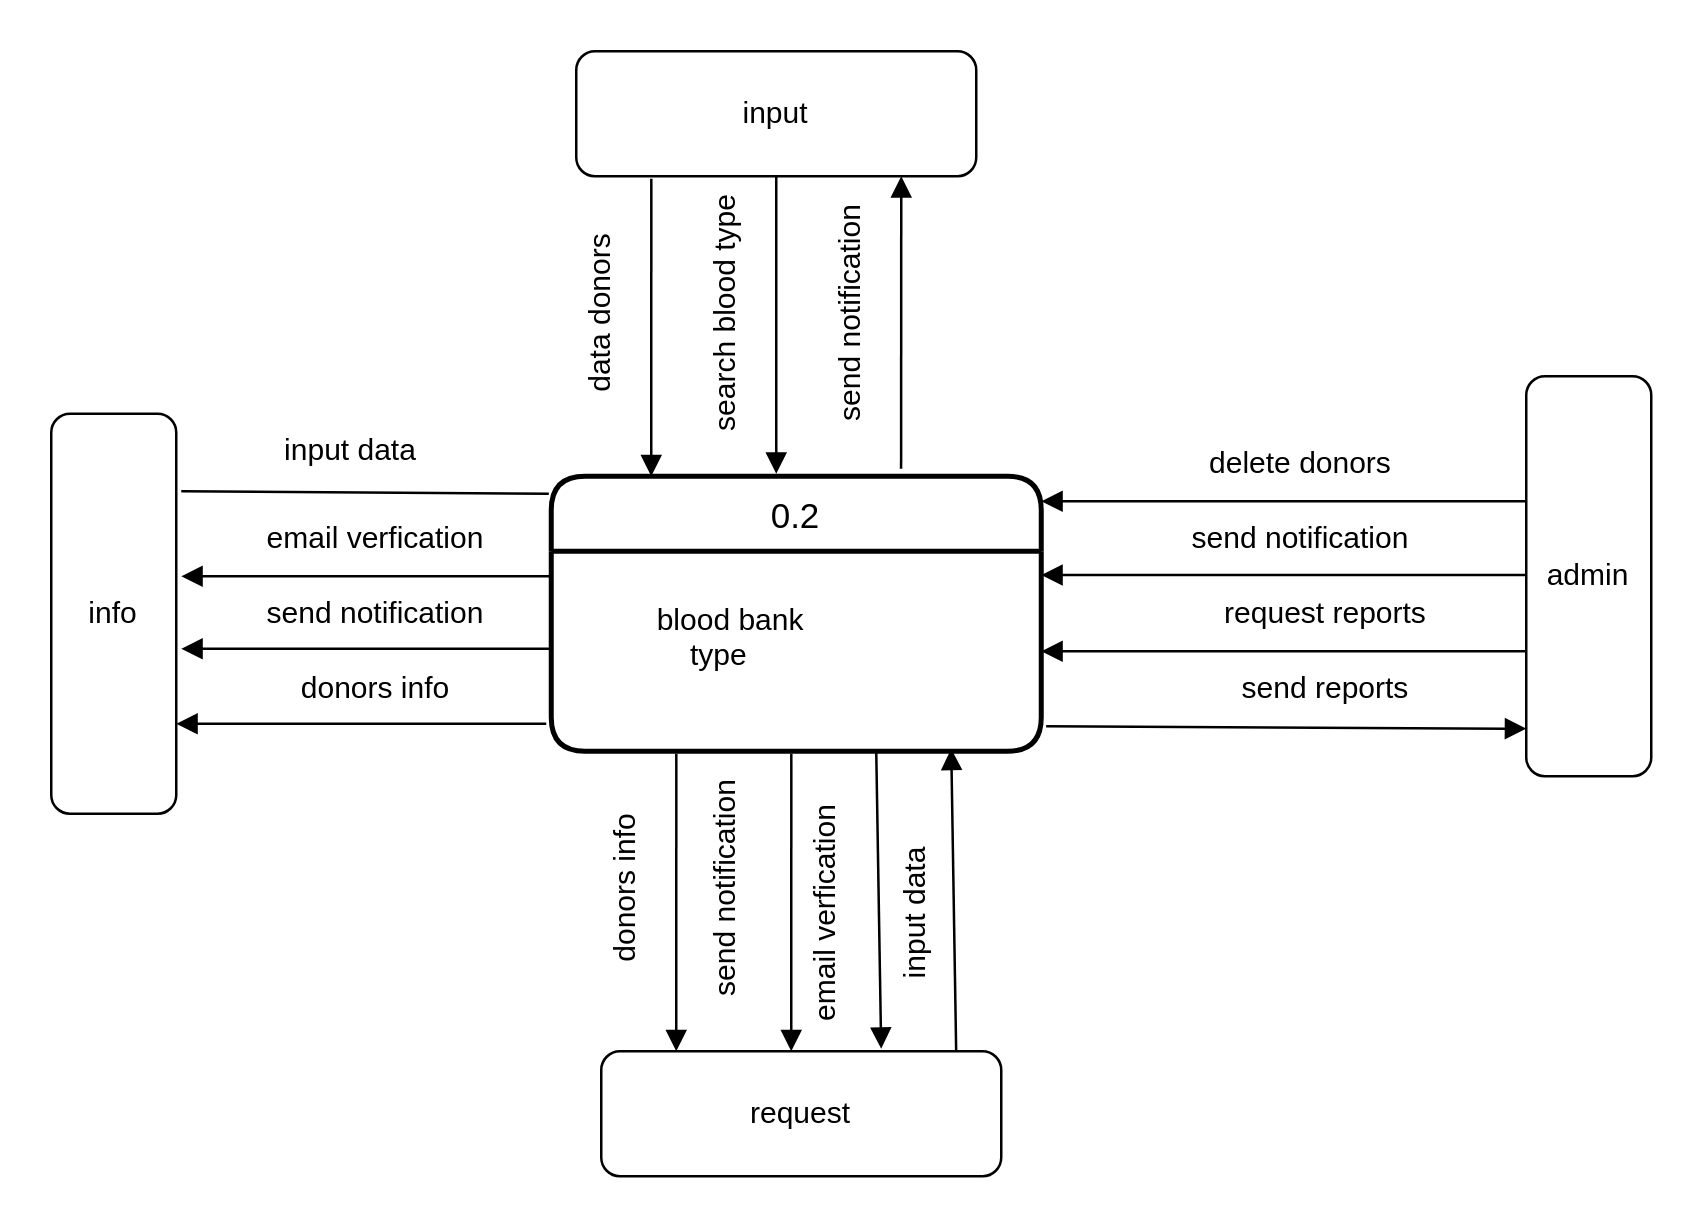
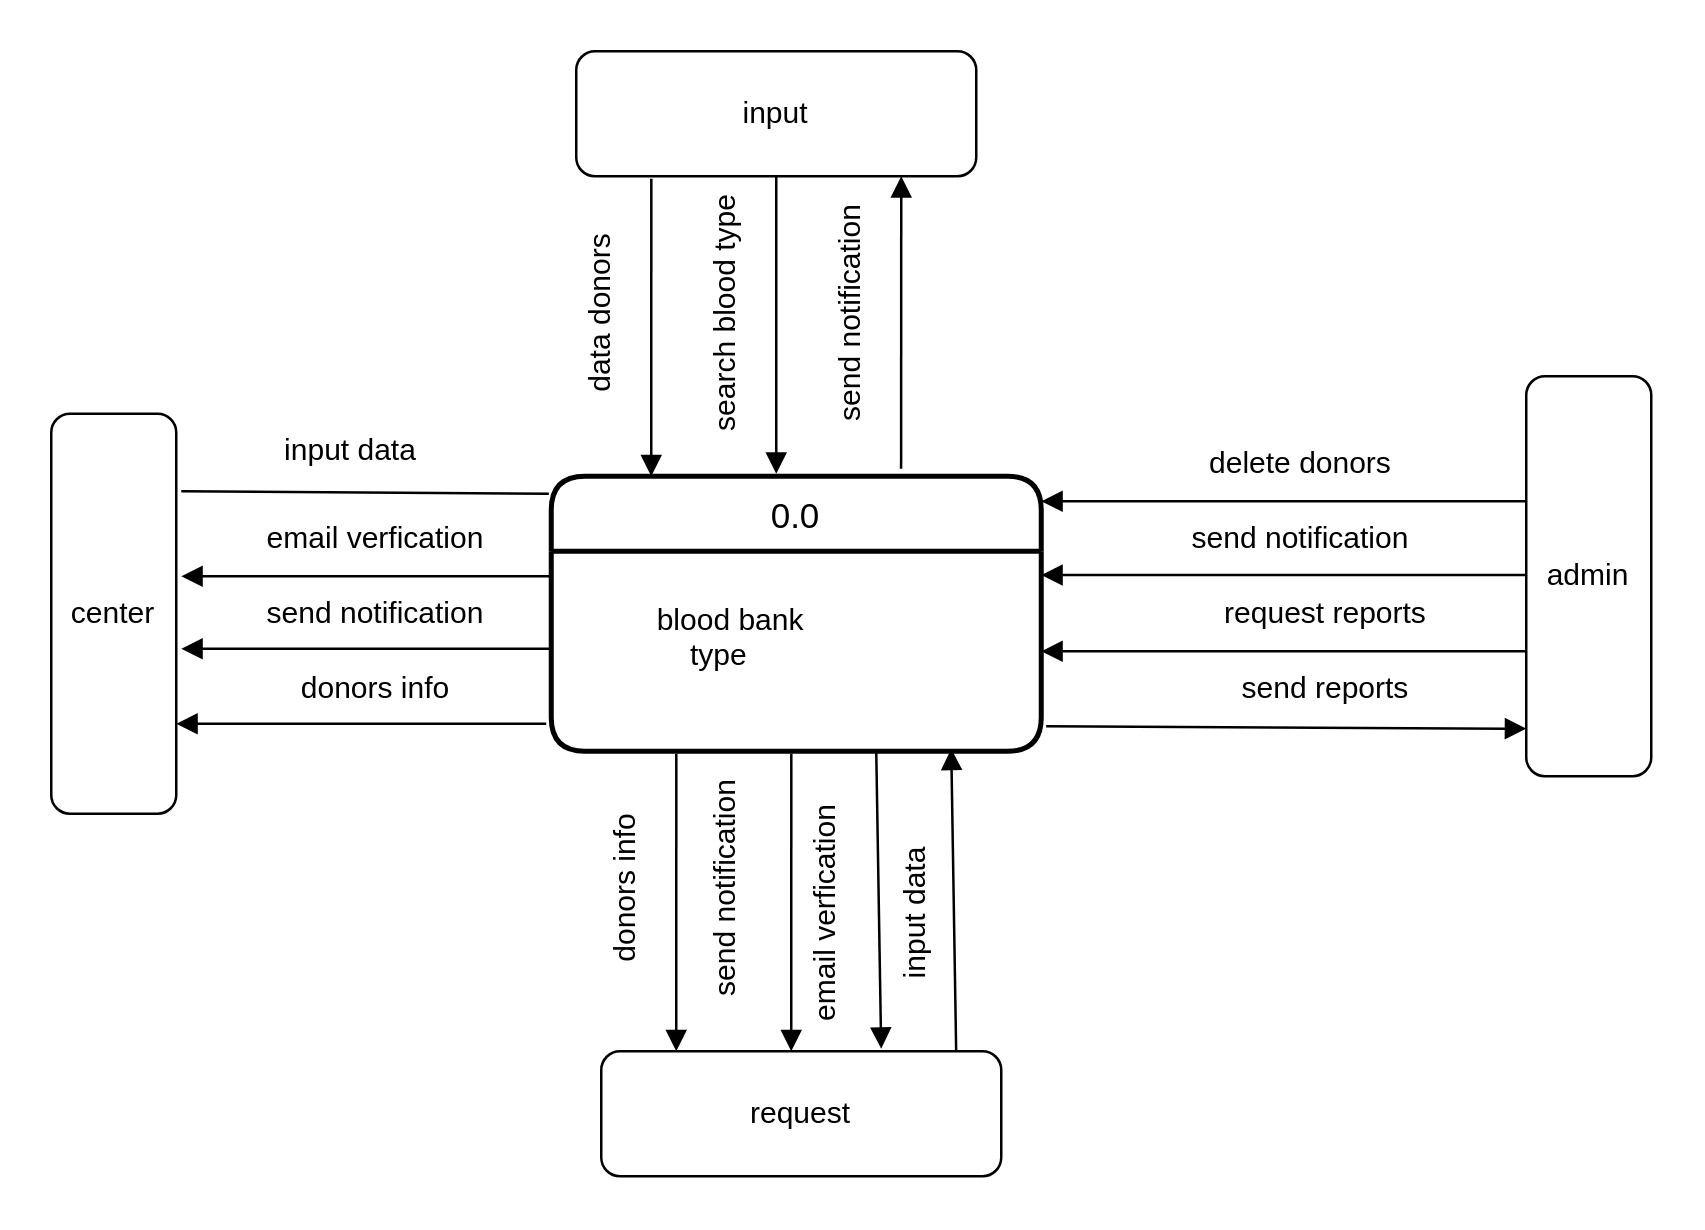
  <mxCell id="0" />
  <mxCell id="1" parent="0" />
- <mxCell id="2" value="0.2" style="swimlane;childLayout=stackLayout;horizontal=1;startSize=30;horizontalStack=0;rounded=1;fontSize=14;fontStyle=0;strokeWidth=2;resizeParent=0;resizeLast=1;shadow=0;dashed=0;align=center;" vertex="1" parent="1"><mxGeometry x="220" y="190" width="196" height="110" as="geometry"><mxRectangle x="330" y="200" width="70" height="30" as="alternateBounds" /></mxGeometry></mxCell>
+ <mxCell id="2" value="0.0" style="swimlane;childLayout=stackLayout;horizontal=1;startSize=30;horizontalStack=0;rounded=1;fontSize=14;fontStyle=0;strokeWidth=2;resizeParent=0;resizeLast=1;shadow=0;dashed=0;align=center;" vertex="1" parent="1"><mxGeometry x="220" y="190" width="196" height="110" as="geometry"><mxRectangle x="330" y="200" width="70" height="30" as="alternateBounds" /></mxGeometry></mxCell>
  <mxCell id="3" value="          &#10;           blood bank&#10;               type" style="align=left;strokeColor=none;fillColor=none;spacingLeft=4;fontSize=12;verticalAlign=top;resizable=0;rotatable=0;part=1;" vertex="1" parent="2"><mxGeometry y="30" width="196" height="80" as="geometry" /></mxCell>
  <mxCell id="4" value="" style="endArrow=block;endFill=1;endSize=6;html=1;exitX=0.5;exitY=1;exitDx=0;exitDy=0;" edge="1" parent="1" source="5"><mxGeometry width="100" relative="1" as="geometry"><mxPoint x="250" y="120" as="sourcePoint" /><mxPoint x="310" y="189" as="targetPoint" /></mxGeometry></mxCell>
  <mxCell id="5" value="input" style="shape=ext;rounded=1;html=1;whiteSpace=wrap;" vertex="1" parent="1"><mxGeometry x="230" y="20" width="160" height="50" as="geometry" /></mxCell>
  <mxCell id="6" value="search blood type" style="text;html=1;strokeColor=none;fillColor=none;align=center;verticalAlign=middle;whiteSpace=wrap;rounded=0;rotation=270;" vertex="1" parent="1"><mxGeometry x="240" y="110" width="100" height="30" as="geometry" /></mxCell>
  <mxCell id="7" value="" style="endArrow=block;endFill=1;endSize=6;html=1;exitX=0.5;exitY=1;exitDx=0;exitDy=0;entryX=0.43;entryY=-0.011;entryDx=0;entryDy=0;entryPerimeter=0;" edge="1" parent="1"><mxGeometry width="100" relative="1" as="geometry"><mxPoint x="260.02" y="70.99" as="sourcePoint" /><mxPoint x="260" y="190" as="targetPoint" /></mxGeometry></mxCell>
  <mxCell id="8" value="data donors" style="text;html=1;strokeColor=none;fillColor=none;align=center;verticalAlign=middle;whiteSpace=wrap;rounded=0;rotation=270;" vertex="1" parent="1"><mxGeometry x="190" y="110" width="100" height="30" as="geometry" /></mxCell>
  <mxCell id="9" value="send notification" style="text;html=1;strokeColor=none;fillColor=none;align=center;verticalAlign=middle;whiteSpace=wrap;rounded=0;rotation=270;" vertex="1" parent="1"><mxGeometry x="290" y="110" width="100" height="30" as="geometry" /></mxCell>
  <mxCell id="10" value="" style="endArrow=block;endFill=1;endSize=6;html=1;entryX=0.43;entryY=-0.011;entryDx=0;entryDy=0;entryPerimeter=0;exitX=0.5;exitY=1;exitDx=0;exitDy=0;" edge="1" parent="1"><mxGeometry width="100" relative="1" as="geometry"><mxPoint x="350" y="300" as="sourcePoint" /><mxPoint x="351.98" y="419.01" as="targetPoint" /></mxGeometry></mxCell>
  <mxCell id="11" value="request" style="shape=ext;rounded=1;html=1;whiteSpace=wrap;" vertex="1" parent="1"><mxGeometry x="240" y="420" width="160" height="50" as="geometry" /></mxCell>
  <mxCell id="12" value="send notification" style="text;html=1;strokeColor=none;fillColor=none;align=center;verticalAlign=middle;whiteSpace=wrap;rounded=0;rotation=270;" vertex="1" parent="1"><mxGeometry x="240" y="340" width="100" height="30" as="geometry" /></mxCell>
  <mxCell id="13" value="" style="endArrow=block;endFill=1;endSize=6;html=1;exitX=0.5;exitY=1;exitDx=0;exitDy=0;entryX=0.43;entryY=-0.011;entryDx=0;entryDy=0;entryPerimeter=0;" edge="1" parent="1"><mxGeometry width="100" relative="1" as="geometry"><mxPoint x="270.02" y="300.99" as="sourcePoint" /><mxPoint x="270" y="420" as="targetPoint" /></mxGeometry></mxCell>
  <mxCell id="14" value="email verfication" style="text;html=1;strokeColor=none;fillColor=none;align=center;verticalAlign=middle;whiteSpace=wrap;rounded=0;rotation=270;" vertex="1" parent="1"><mxGeometry x="280" y="350" width="100" height="30" as="geometry" /></mxCell>
  <mxCell id="15" value="donors info" style="text;html=1;strokeColor=none;fillColor=none;align=center;verticalAlign=middle;whiteSpace=wrap;rounded=0;rotation=270;" vertex="1" parent="1"><mxGeometry x="200" y="340" width="100" height="30" as="geometry" /></mxCell>
  <mxCell id="16" value="" style="endArrow=block;endFill=1;endSize=6;html=1;entryX=0.801;entryY=1;entryDx=0;entryDy=0;entryPerimeter=0;exitX=0.881;exitY=0.02;exitDx=0;exitDy=0;exitPerimeter=0;" edge="1" parent="1"><mxGeometry width="100" relative="1" as="geometry"><mxPoint x="381.97" y="420" as="sourcePoint" /><mxPoint x="379.996" y="299" as="targetPoint" /></mxGeometry></mxCell>
  <mxCell id="17" value="input data" style="text;html=1;strokeColor=none;fillColor=none;align=center;verticalAlign=middle;whiteSpace=wrap;rounded=0;rotation=270;" vertex="1" parent="1"><mxGeometry x="316" y="350" width="100" height="30" as="geometry" /></mxCell>
  <mxCell id="18" value="" style="endArrow=block;endFill=1;endSize=6;html=1;exitX=0.5;exitY=1;exitDx=0;exitDy=0;entryX=0.43;entryY=-0.011;entryDx=0;entryDy=0;entryPerimeter=0;" edge="1" parent="1"><mxGeometry width="100" relative="1" as="geometry"><mxPoint x="316.02" y="300.99" as="sourcePoint" /><mxPoint x="316" y="420" as="targetPoint" /></mxGeometry></mxCell>
  <mxCell id="19" value="admin" style="shape=ext;rounded=1;html=1;whiteSpace=wrap;direction=south;" vertex="1" parent="1"><mxGeometry x="610" y="150" width="50" height="160" as="geometry" /></mxCell>
  <mxCell id="20" value="" style="endArrow=block;endFill=1;endSize=6;html=1;" edge="1" parent="1"><mxGeometry width="100" relative="1" as="geometry"><mxPoint x="610" y="200" as="sourcePoint" /><mxPoint x="416" y="200" as="targetPoint" /></mxGeometry></mxCell>
  <mxCell id="21" value="delete donors" style="text;html=1;strokeColor=none;fillColor=none;align=center;verticalAlign=middle;whiteSpace=wrap;rounded=0;rotation=0;" vertex="1" parent="1"><mxGeometry x="470" y="170" width="100" height="30" as="geometry" /></mxCell>
  <mxCell id="22" value="" style="endArrow=block;endFill=1;endSize=6;html=1;" edge="1" parent="1"><mxGeometry width="100" relative="1" as="geometry"><mxPoint x="610" y="229.5" as="sourcePoint" /><mxPoint x="416" y="229.5" as="targetPoint" /></mxGeometry></mxCell>
  <mxCell id="23" value="send notification" style="text;html=1;strokeColor=none;fillColor=none;align=center;verticalAlign=middle;whiteSpace=wrap;rounded=0;rotation=0;" vertex="1" parent="1"><mxGeometry x="470" y="200" width="100" height="30" as="geometry" /></mxCell>
  <mxCell id="24" value="" style="endArrow=block;endFill=1;endSize=6;html=1;" edge="1" parent="1"><mxGeometry width="100" relative="1" as="geometry"><mxPoint x="610" y="260" as="sourcePoint" /><mxPoint x="416" y="260" as="targetPoint" /></mxGeometry></mxCell>
  <mxCell id="25" value="request reports" style="text;html=1;strokeColor=none;fillColor=none;align=center;verticalAlign=middle;whiteSpace=wrap;rounded=0;rotation=0;" vertex="1" parent="1"><mxGeometry x="480" y="230" width="100" height="30" as="geometry" /></mxCell>
  <mxCell id="26" value="" style="endArrow=block;endFill=1;endSize=6;html=1;exitX=1.01;exitY=0.875;exitDx=0;exitDy=0;exitPerimeter=0;" edge="1" parent="1" source="3"><mxGeometry width="100" relative="1" as="geometry"><mxPoint x="610" y="290" as="sourcePoint" /><mxPoint x="610" y="291" as="targetPoint" /></mxGeometry></mxCell>
  <mxCell id="27" value="" style="endArrow=block;endFill=1;endSize=6;html=1;exitX=0.714;exitY=-0.027;exitDx=0;exitDy=0;exitPerimeter=0;" edge="1" parent="1" source="2"><mxGeometry width="100" relative="1" as="geometry"><mxPoint x="360" y="180" as="sourcePoint" /><mxPoint x="360" y="70" as="targetPoint" /></mxGeometry></mxCell>
- <mxCell id="28" value="info" style="shape=ext;rounded=1;html=1;whiteSpace=wrap;direction=south;" vertex="1" parent="1"><mxGeometry x="20" y="165" width="50" height="160" as="geometry" /></mxCell>
+ <mxCell id="28" value="center" style="shape=ext;rounded=1;html=1;whiteSpace=wrap;direction=south;" vertex="1" parent="1"><mxGeometry x="20" y="165" width="50" height="160" as="geometry" /></mxCell>
  <mxCell id="29" value="send reports" style="text;html=1;strokeColor=none;fillColor=none;align=center;verticalAlign=middle;whiteSpace=wrap;rounded=0;rotation=0;" vertex="1" parent="1"><mxGeometry x="480" y="260" width="100" height="30" as="geometry" /></mxCell>
  <mxCell id="30" value="" style="endArrow=none;endFill=1;endSize=6;html=1;exitX=0.194;exitY=-0.04;exitDx=0;exitDy=0;exitPerimeter=0;entryX=-0.005;entryY=0.064;entryDx=0;entryDy=0;entryPerimeter=0;" edge="1" parent="1" source="28" target="2"><mxGeometry width="100" relative="1" as="geometry"><mxPoint x="120.02" y="180.99" as="sourcePoint" /><mxPoint x="220" y="199" as="targetPoint" /></mxGeometry></mxCell>
  <mxCell id="31" value="input data" style="text;html=1;strokeColor=none;fillColor=none;align=center;verticalAlign=middle;whiteSpace=wrap;rounded=0;rotation=0;" vertex="1" parent="1"><mxGeometry x="90" y="165" width="100" height="30" as="geometry" /></mxCell>
  <mxCell id="32" value="email verfication" style="text;html=1;strokeColor=none;fillColor=none;align=center;verticalAlign=middle;whiteSpace=wrap;rounded=0;rotation=0;" vertex="1" parent="1"><mxGeometry x="100" y="200" width="100" height="30" as="geometry" /></mxCell>
  <mxCell id="33" value="" style="endArrow=block;endFill=1;endSize=6;html=1;exitX=0;exitY=0.5;exitDx=0;exitDy=0;" edge="1" parent="1"><mxGeometry width="100" relative="1" as="geometry"><mxPoint x="220" y="230" as="sourcePoint" /><mxPoint x="72" y="230" as="targetPoint" /><Array as="points"><mxPoint x="150" y="230" /></Array></mxGeometry></mxCell>
  <mxCell id="34" value="" style="endArrow=block;endFill=1;endSize=6;html=1;exitX=0;exitY=0.5;exitDx=0;exitDy=0;" edge="1" parent="1"><mxGeometry width="100" relative="1" as="geometry"><mxPoint x="220" y="259" as="sourcePoint" /><mxPoint x="72" y="259" as="targetPoint" /><Array as="points"><mxPoint x="150" y="259" /></Array></mxGeometry></mxCell>
  <mxCell id="35" value="send notification" style="text;html=1;strokeColor=none;fillColor=none;align=center;verticalAlign=middle;whiteSpace=wrap;rounded=0;rotation=0;" vertex="1" parent="1"><mxGeometry x="100" y="230" width="100" height="30" as="geometry" /></mxCell>
  <mxCell id="36" value="" style="endArrow=block;endFill=1;endSize=6;html=1;exitX=0;exitY=0.5;exitDx=0;exitDy=0;" edge="1" parent="1"><mxGeometry width="100" relative="1" as="geometry"><mxPoint x="218" y="289" as="sourcePoint" /><mxPoint x="70" y="289" as="targetPoint" /><Array as="points"><mxPoint x="148" y="289" /></Array></mxGeometry></mxCell>
  <mxCell id="37" value="donors info" style="text;html=1;strokeColor=none;fillColor=none;align=center;verticalAlign=middle;whiteSpace=wrap;rounded=0;rotation=0;" vertex="1" parent="1"><mxGeometry x="100" y="260" width="100" height="30" as="geometry" /></mxCell>
